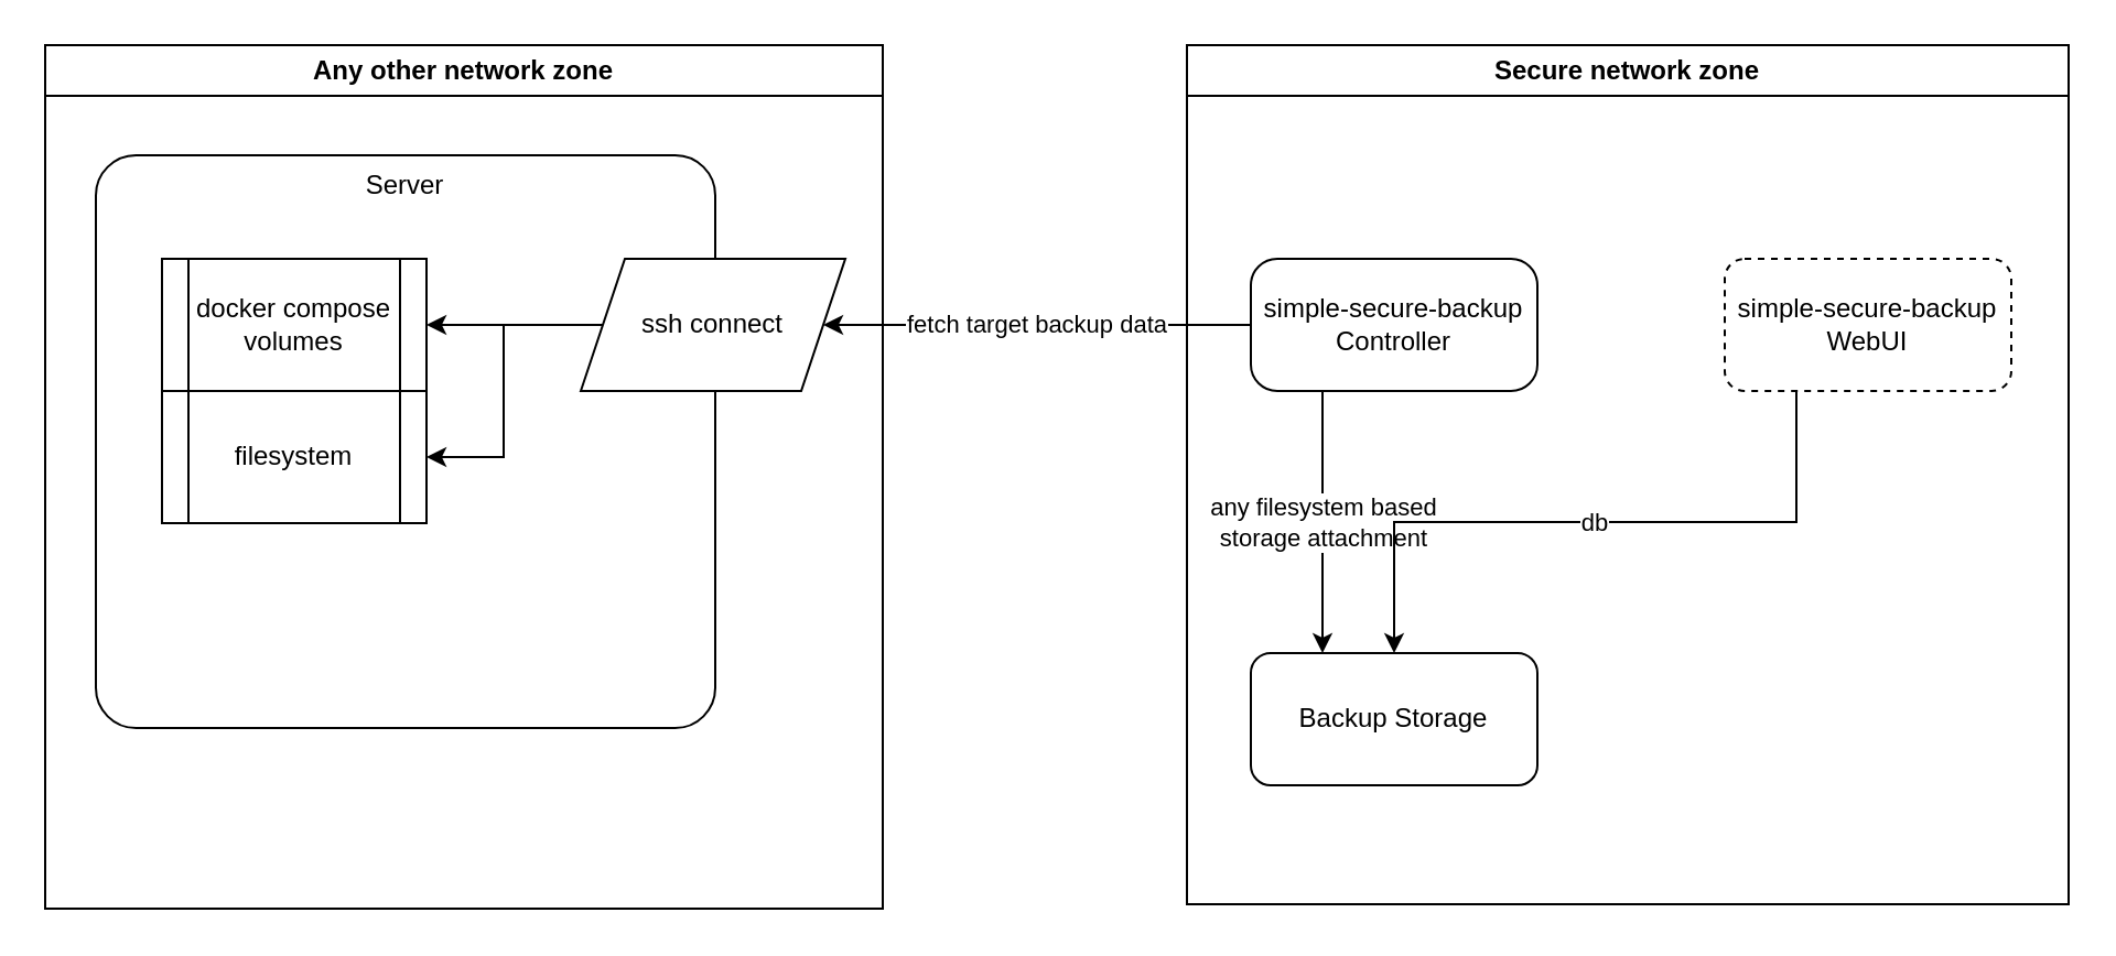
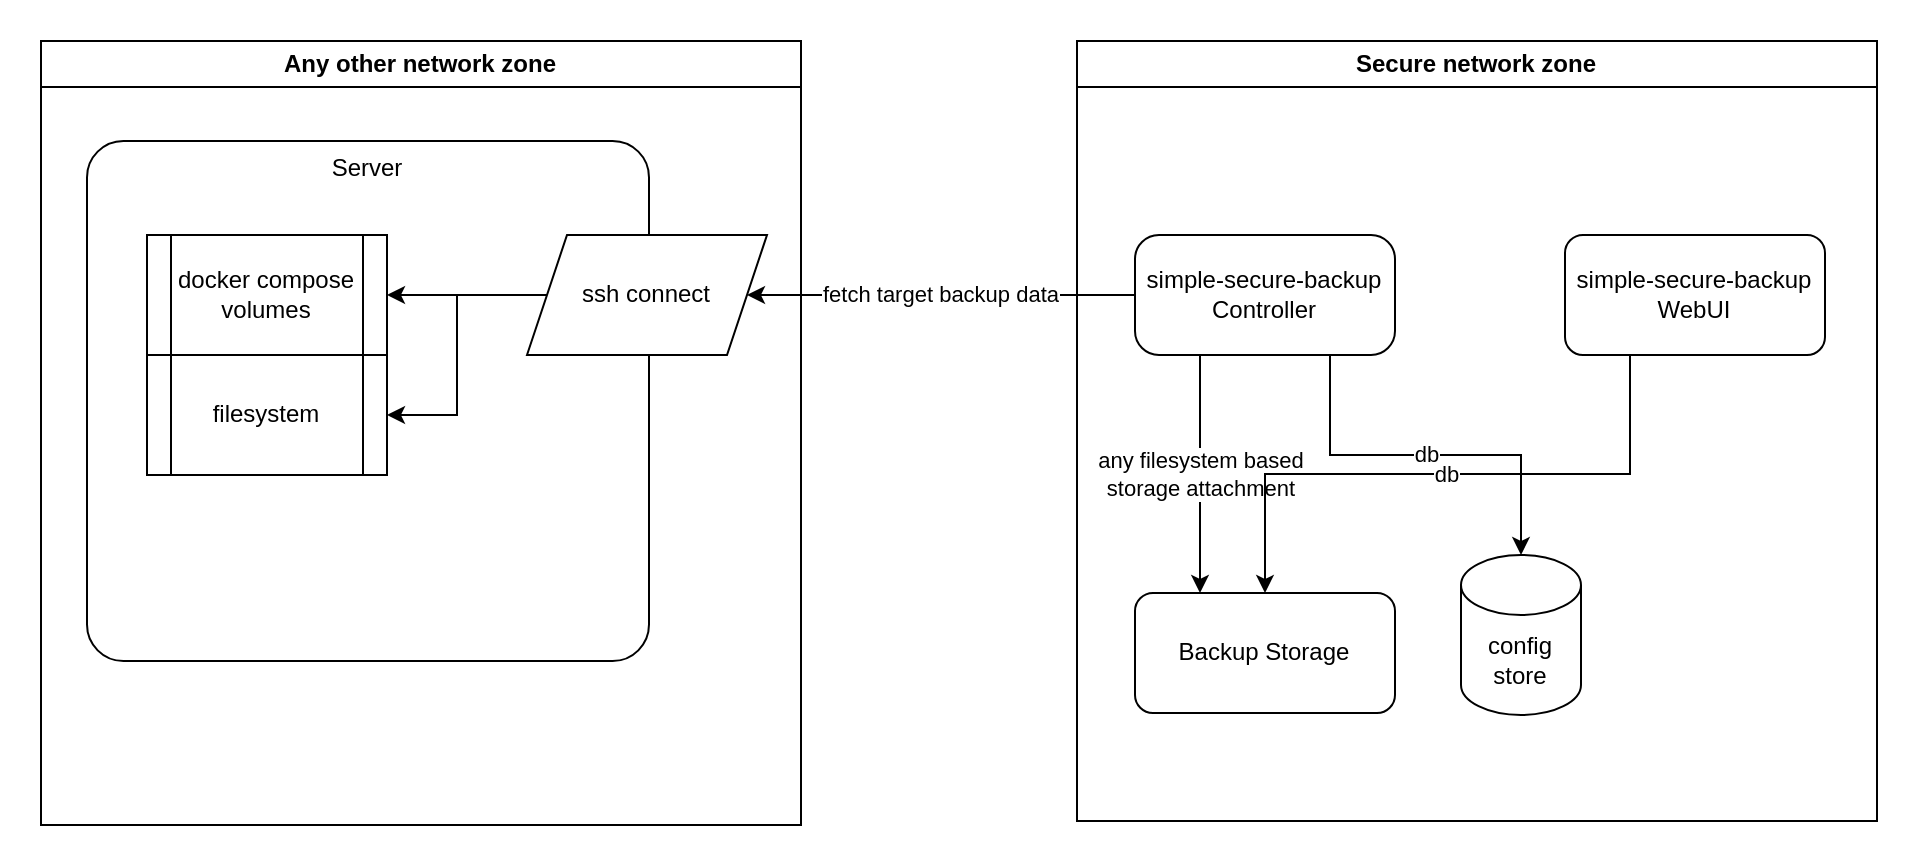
  <mxCell id="0" />
  <mxCell id="1" parent="0" />
  <mxCell id="2" value="Secure network zone" style="swimlane;whiteSpace=wrap;html=1;" parent="1" vertex="1"><mxGeometry x="538" y="20" width="400" height="390" as="geometry"><mxRectangle x="-262" y="248" width="160" height="30" as="alternateBounds" /></mxGeometry></mxCell>
+ <mxCell id="3" value="db" style="edgeStyle=orthogonalEdgeStyle;rounded=0;orthogonalLoop=1;jettySize=auto;html=1;exitX=0.75;exitY=1;exitDx=0;exitDy=0;" parent="2" source="4" target="8" edge="1"><mxGeometry relative="1" as="geometry" /></mxCell>
  <mxCell id="4" value="simple-secure-backup Controller" style="rounded=1;whiteSpace=wrap;html=1;arcSize=20;" parent="2" vertex="1"><mxGeometry x="29" y="97" width="130" height="60" as="geometry" /></mxCell>
  <mxCell id="5" value="Backup Storage" style="rounded=1;whiteSpace=wrap;html=1;rotation=0;" parent="2" vertex="1"><mxGeometry x="29" y="276" width="130" height="60" as="geometry" /></mxCell>
  <mxCell id="6" value="&lt;div&gt;any filesystem based&lt;/div&gt;&lt;div&gt;storage attachment&lt;br&gt;&lt;/div&gt;" style="endArrow=classic;html=1;rounded=0;entryX=0.25;entryY=0;entryDx=0;entryDy=0;exitX=0.25;exitY=1;exitDx=0;exitDy=0;" parent="2" source="4" target="5" edge="1"><mxGeometry width="50" height="50" relative="1" as="geometry"><mxPoint x="-141" y="257" as="sourcePoint" /><mxPoint x="-91" y="207" as="targetPoint" /></mxGeometry></mxCell>
- <mxCell id="7" value="&lt;div&gt;simple-secure-backup&lt;/div&gt;&lt;div&gt;WebUI&lt;br&gt;&lt;/div&gt;" style="rounded=1;whiteSpace=wrap;html=1;dashed=1;" parent="2" vertex="1"><mxGeometry x="244" y="97" width="130" height="60" as="geometry" /></mxCell>
+ <mxCell id="7" value="&lt;div&gt;simple-secure-backup&lt;/div&gt;&lt;div&gt;WebUI&lt;br&gt;&lt;/div&gt;" style="rounded=1;whiteSpace=wrap;html=1;" parent="2" vertex="1"><mxGeometry x="244" y="97" width="130" height="60" as="geometry" /></mxCell>
+ <mxCell id="8" value="&lt;div&gt;config&lt;/div&gt;&lt;div&gt;store&lt;br&gt;&lt;/div&gt;" style="shape=cylinder3;whiteSpace=wrap;html=1;boundedLbl=1;backgroundOutline=1;size=15;" parent="2" vertex="1"><mxGeometry x="192" y="257" width="60" height="80" as="geometry" /></mxCell>
  <mxCell id="9" value="db" style="edgeStyle=orthogonalEdgeStyle;rounded=0;orthogonalLoop=1;jettySize=auto;html=1;exitX=0.25;exitY=1;exitDx=0;exitDy=0;" edge="1" parent="2" source="7" target="5"><mxGeometry relative="1" as="geometry" /></mxCell>
  <mxCell id="10" value="Any other network zone" style="swimlane;whiteSpace=wrap;html=1;" parent="1" vertex="1"><mxGeometry x="20" y="20" width="380" height="392" as="geometry"><mxRectangle x="-780" y="248" width="170" height="30" as="alternateBounds" /></mxGeometry></mxCell>
  <mxCell id="11" value="Server" style="rounded=1;whiteSpace=wrap;html=1;arcSize=7;verticalAlign=top;" parent="10" vertex="1"><mxGeometry x="23" y="50" width="281" height="260" as="geometry" /></mxCell>
  <mxCell id="12" value="&lt;div&gt;docker compose&lt;/div&gt;&lt;div&gt;volumes&lt;br&gt;&lt;/div&gt;" style="shape=process;whiteSpace=wrap;html=1;backgroundOutline=1;" parent="10" vertex="1"><mxGeometry x="53" y="97" width="120" height="60" as="geometry" /></mxCell>
  <mxCell id="13" value="filesystem" style="shape=process;whiteSpace=wrap;html=1;backgroundOutline=1;" parent="10" vertex="1"><mxGeometry x="53" y="157" width="120" height="60" as="geometry" /></mxCell>
  <mxCell id="14" style="edgeStyle=orthogonalEdgeStyle;rounded=0;orthogonalLoop=1;jettySize=auto;html=1;exitX=0;exitY=0.5;exitDx=0;exitDy=0;entryX=1;entryY=0.5;entryDx=0;entryDy=0;" parent="10" source="16" target="12" edge="1"><mxGeometry relative="1" as="geometry" /></mxCell>
  <mxCell id="15" style="edgeStyle=orthogonalEdgeStyle;rounded=0;orthogonalLoop=1;jettySize=auto;html=1;exitX=0;exitY=0.5;exitDx=0;exitDy=0;entryX=1;entryY=0.5;entryDx=0;entryDy=0;" parent="10" source="16" target="13" edge="1"><mxGeometry relative="1" as="geometry" /></mxCell>
  <mxCell id="16" value="ssh connect" style="shape=parallelogram;perimeter=parallelogramPerimeter;whiteSpace=wrap;html=1;fixedSize=1;" parent="10" vertex="1"><mxGeometry x="243" y="97" width="120" height="60" as="geometry" /></mxCell>
  <mxCell id="17" value="fetch target backup data" style="edgeStyle=orthogonalEdgeStyle;rounded=0;orthogonalLoop=1;jettySize=auto;html=1;exitX=0;exitY=0.5;exitDx=0;exitDy=0;" parent="1" source="4" target="16" edge="1"><mxGeometry relative="1" as="geometry" /></mxCell>
